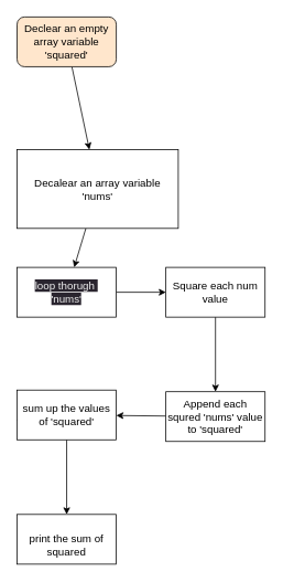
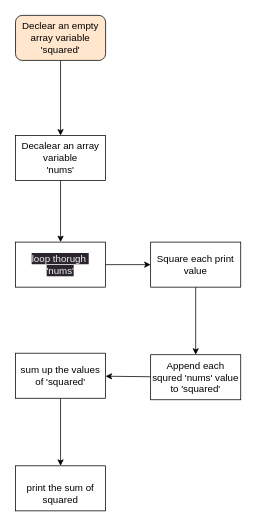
  <mxCell id="0" />
  <mxCell id="1" parent="0" />
  <mxCell id="2" value="" style="edgeStyle=none;html=1;" parent="1" source="3" target="6" edge="1"><mxGeometry relative="1" as="geometry" /></mxCell>
- <mxCell id="3" value="&lt;font style=&quot;font-size: 13px;&quot;&gt;Square each num value&lt;/font&gt;" style="whiteSpace=wrap;html=1;" parent="1" vertex="1"><mxGeometry x="200" y="322" width="120" height="60" as="geometry" /></mxCell>
+ <mxCell id="3" value="&lt;font style=&quot;font-size: 13px;&quot;&gt;Square each print value&lt;/font&gt;" style="whiteSpace=wrap;html=1;" parent="1" vertex="1"><mxGeometry x="200" y="322" width="120" height="60" as="geometry" /></mxCell>
  <mxCell id="4" value="" style="edgeStyle=none;html=1;startArrow=none;" edge="1" parent="1" source="15"><mxGeometry relative="1" as="geometry"><mxPoint x="60" y="502" as="targetPoint" /></mxGeometry></mxCell>
  <mxCell id="5" value="" style="edgeStyle=none;html=1;" edge="1" parent="1" source="6" target="15"><mxGeometry relative="1" as="geometry" /></mxCell>
  <mxCell id="6" value="&lt;font style=&quot;font-size: 13px;&quot;&gt;Append each squred 'nums' value to 'squared'&lt;/font&gt;" style="whiteSpace=wrap;html=1;" parent="1" vertex="1"><mxGeometry x="200" y="472" width="120" height="60" as="geometry" /></mxCell>
  <mxCell id="7" value="" style="edgeStyle=none;html=1;" edge="1" parent="1" source="8" target="10"><mxGeometry relative="1" as="geometry" /></mxCell>
  <mxCell id="8" value="&lt;span style=&quot;font-size: 13px;&quot;&gt;Declear an empty array variable 'squared'&lt;/span&gt;" style="rounded=1;whiteSpace=wrap;html=1;fillColor=#ffe6cc;" vertex="1" parent="1"><mxGeometry x="20" y="20" width="120" height="60" as="geometry" /></mxCell>
  <mxCell id="9" value="" style="edgeStyle=none;html=1;" edge="1" parent="1" source="10" target="12"><mxGeometry relative="1" as="geometry" /></mxCell>
- <mxCell id="10" value="&lt;span style=&quot;font-size: 13px;&quot;&gt;Decalear an array variable&lt;/span&gt;&lt;br style=&quot;font-size: 13px;&quot;&gt;&lt;span style=&quot;font-size: 13px;&quot;&gt;'nums'&lt;/span&gt;" style="whiteSpace=wrap;html=1;" vertex="1" parent="1"><mxGeometry x="20" y="180" width="195" height="95" as="geometry" /></mxCell>
+ <mxCell id="10" value="&lt;span style=&quot;font-size: 13px;&quot;&gt;Decalear an array variable&lt;/span&gt;&lt;br style=&quot;font-size: 13px;&quot;&gt;&lt;span style=&quot;font-size: 13px;&quot;&gt;'nums'&lt;/span&gt;" style="whiteSpace=wrap;html=1;" vertex="1" parent="1"><mxGeometry x="20" y="180" width="120" height="60" as="geometry" /></mxCell>
  <mxCell id="11" value="" style="edgeStyle=none;html=1;" edge="1" parent="1" source="12" target="3"><mxGeometry relative="1" as="geometry" /></mxCell>
  <mxCell id="12" value="&#10;&lt;br style=&quot;border-color: rgb(0, 0, 0); color: rgb(240, 240, 240); font-family: Helvetica; font-size: 13px; font-style: normal; font-variant-ligatures: normal; font-variant-caps: normal; font-weight: 400; letter-spacing: normal; orphans: 2; text-align: center; text-indent: 0px; text-transform: none; widows: 2; word-spacing: 0px; -webkit-text-stroke-width: 0px; background-color: rgb(42, 37, 47); text-decoration-thickness: initial; text-decoration-style: initial; text-decoration-color: initial;&quot;&gt;&lt;span style=&quot;color: rgb(240, 240, 240); font-family: Helvetica; font-size: 13px; font-style: normal; font-variant-ligatures: normal; font-variant-caps: normal; font-weight: 400; letter-spacing: normal; orphans: 2; text-align: center; text-indent: 0px; text-transform: none; widows: 2; word-spacing: 0px; -webkit-text-stroke-width: 0px; background-color: rgb(42, 37, 47); text-decoration-thickness: initial; text-decoration-style: initial; text-decoration-color: initial; float: none; display: inline !important;&quot;&gt;loop thorugh&amp;nbsp;&lt;/span&gt;&lt;br style=&quot;border-color: rgb(0, 0, 0); color: rgb(240, 240, 240); font-family: Helvetica; font-size: 13px; font-style: normal; font-variant-ligatures: normal; font-variant-caps: normal; font-weight: 400; letter-spacing: normal; orphans: 2; text-align: center; text-indent: 0px; text-transform: none; widows: 2; word-spacing: 0px; -webkit-text-stroke-width: 0px; background-color: rgb(42, 37, 47); text-decoration-thickness: initial; text-decoration-style: initial; text-decoration-color: initial;&quot;&gt;&lt;span style=&quot;color: rgb(240, 240, 240); font-family: Helvetica; font-size: 13px; font-style: normal; font-variant-ligatures: normal; font-variant-caps: normal; font-weight: 400; letter-spacing: normal; orphans: 2; text-align: center; text-indent: 0px; text-transform: none; widows: 2; word-spacing: 0px; -webkit-text-stroke-width: 0px; background-color: rgb(42, 37, 47); text-decoration-thickness: initial; text-decoration-style: initial; text-decoration-color: initial; float: none; display: inline !important;&quot;&gt;'nums'&lt;/span&gt;&#10;&#10;" style="whiteSpace=wrap;html=1;" vertex="1" parent="1"><mxGeometry x="20" y="322" width="120" height="60" as="geometry" /></mxCell>
  <mxCell id="13" value="&lt;br&gt;&lt;span style=&quot;font-size: 13px;&quot;&gt;print the sum of squared&lt;/span&gt;" style="whiteSpace=wrap;html=1;rounded=0;" vertex="1" parent="1"><mxGeometry x="20" y="620" width="120" height="60" as="geometry" /></mxCell>
  <mxCell id="14" value="" style="edgeStyle=none;html=1;" edge="1" parent="1" source="15" target="13"><mxGeometry relative="1" as="geometry" /></mxCell>
  <mxCell id="15" value="&lt;font style=&quot;font-size: 13px;&quot;&gt;sum up the values of 'squared'&lt;/font&gt;" style="whiteSpace=wrap;html=1;" parent="1" vertex="1"><mxGeometry x="20" y="470" width="120" height="60" as="geometry" /></mxCell>
